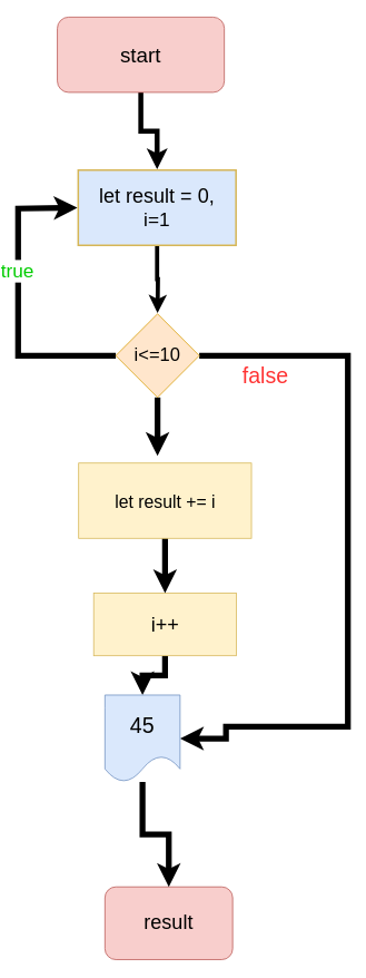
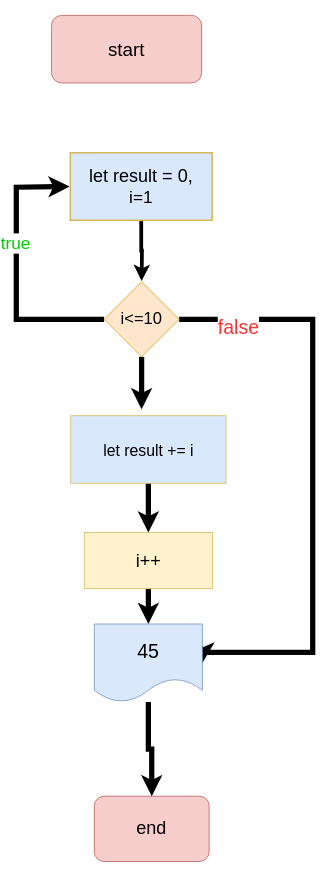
  <mxCell id="0" />
  <mxCell id="1" parent="0" />
- <mxCell id="2" style="edgeStyle=orthogonalEdgeStyle;rounded=0;orthogonalLoop=1;jettySize=auto;html=1;entryX=0.5;entryY=0;entryDx=0;entryDy=0;strokeWidth=6;" edge="1" parent="1" source="3" target="9"><mxGeometry relative="1" as="geometry" /></mxCell>
  <mxCell id="3" value="&lt;font style=&quot;font-size: 25px&quot;&gt;start&lt;/font&gt;" style="rounded=1;whiteSpace=wrap;html=1;fillColor=#f8cecc;strokeColor=#b85450;" vertex="1" parent="1"><mxGeometry x="67" y="20" width="200" height="90" as="geometry" /></mxCell>
  <mxCell id="4" style="edgeStyle=orthogonalEdgeStyle;rounded=0;orthogonalLoop=1;jettySize=auto;html=1;entryX=0;entryY=0.5;entryDx=0;entryDy=0;" edge="1" parent="1"><mxGeometry relative="1" as="geometry"><mxPoint x="147" y="405.333" as="targetPoint" /><Array as="points"><mxPoint x="57" y="775" /><mxPoint x="57" y="405" /></Array></mxGeometry></mxCell>
- <mxCell id="5" value="&lt;font style=&quot;font-size: 24px&quot;&gt;result&lt;/font&gt;" style="rounded=1;whiteSpace=wrap;html=1;fillColor=#f8cecc;strokeColor=#b85450;" vertex="1" parent="1"><mxGeometry x="124" y="1060.5" width="153" height="87" as="geometry" /></mxCell>
+ <mxCell id="5" value="&lt;font style=&quot;font-size: 24px&quot;&gt;end&lt;/font&gt;" style="rounded=1;whiteSpace=wrap;html=1;fillColor=#f8cecc;strokeColor=#b85450;" vertex="1" parent="1"><mxGeometry x="124" y="1060.5" width="153" height="87" as="geometry" /></mxCell>
  <mxCell id="6" style="edgeStyle=orthogonalEdgeStyle;rounded=0;orthogonalLoop=1;jettySize=auto;html=1;entryX=0.5;entryY=0;entryDx=0;entryDy=0;strokeWidth=7;" edge="1" parent="1" source="7" target="19"><mxGeometry relative="1" as="geometry" /></mxCell>
  <mxCell id="7" value="&lt;font style=&quot;font-size: 24px&quot;&gt;i++&lt;/font&gt;" style="rounded=0;whiteSpace=wrap;html=1;fillColor=#fff2cc;strokeColor=#d6b656;" vertex="1" parent="1"><mxGeometry x="110.5" y="709" width="171" height="75" as="geometry" /></mxCell>
  <mxCell id="8" style="edgeStyle=orthogonalEdgeStyle;rounded=0;orthogonalLoop=1;jettySize=auto;html=1;strokeWidth=5;" edge="1" parent="1" source="9"><mxGeometry relative="1" as="geometry"><mxPoint x="187" y="374" as="targetPoint" /></mxGeometry></mxCell>
  <mxCell id="9" value="&lt;font style=&quot;font-size: 24px&quot;&gt;let result = 0,&lt;br&gt;&lt;/font&gt;&lt;font style=&quot;font-size: 23px&quot;&gt;i=1&lt;/font&gt;&lt;br&gt;" style="rounded=0;whiteSpace=wrap;html=1;fillColor=#dae8fc;strokeColor=#d6b656;strokeWidth=2;perimeterSpacing=1;" vertex="1" parent="1"><mxGeometry x="92" y="203" width="189" height="90" as="geometry" /></mxCell>
  <mxCell id="10" style="edgeStyle=orthogonalEdgeStyle;rounded=0;orthogonalLoop=1;jettySize=auto;html=1;entryX=0;entryY=0.5;entryDx=0;entryDy=0;strokeWidth=7;" edge="1" parent="1" source="15" target="9"><mxGeometry relative="1" as="geometry"><Array as="points"><mxPoint x="20" y="425" /><mxPoint x="20" y="249" /></Array></mxGeometry></mxCell>
  <mxCell id="11" value="&lt;font style=&quot;font-size: 23px&quot; color=&quot;#00cc00&quot;&gt;true&lt;/font&gt;" style="text;html=1;resizable=0;points=[];align=center;verticalAlign=middle;labelBackgroundColor=#ffffff;" vertex="1" connectable="0" parent="10"><mxGeometry x="0.201" y="2" relative="1" as="geometry"><mxPoint as="offset" /></mxGeometry></mxCell>
  <mxCell id="12" style="edgeStyle=orthogonalEdgeStyle;rounded=0;orthogonalLoop=1;jettySize=auto;html=1;entryX=1;entryY=0.5;entryDx=0;entryDy=0;strokeWidth=7;" edge="1" parent="1" source="15" target="19"><mxGeometry relative="1" as="geometry"><Array as="points"><mxPoint x="415" y="425" /><mxPoint x="415" y="869" /><mxPoint x="269" y="869" /></Array></mxGeometry></mxCell>
  <mxCell id="13" value="&lt;span style=&quot;font-size: 26px&quot;&gt;&lt;font color=&quot;#ff3333&quot;&gt;false&lt;/font&gt;&lt;/span&gt;" style="text;html=1;resizable=0;points=[];align=center;verticalAlign=middle;labelBackgroundColor=#ffffff;" vertex="1" connectable="0" parent="12"><mxGeometry x="-0.518" y="-100" relative="1" as="geometry"><mxPoint as="offset" /></mxGeometry></mxCell>
  <mxCell id="14" style="edgeStyle=orthogonalEdgeStyle;rounded=0;orthogonalLoop=1;jettySize=auto;html=1;strokeWidth=7;" edge="1" parent="1" source="15"><mxGeometry relative="1" as="geometry"><mxPoint x="187" y="545" as="targetPoint" /></mxGeometry></mxCell>
  <mxCell id="15" value="&lt;font style=&quot;font-size: 22px&quot;&gt;i&amp;lt;=10&lt;/font&gt;" style="rhombus;whiteSpace=wrap;html=1;fillColor=#ffe6cc;strokeColor=#d79b00;" vertex="1" parent="1"><mxGeometry x="137" y="375" width="100" height="100" as="geometry" /></mxCell>
  <mxCell id="16" style="edgeStyle=orthogonalEdgeStyle;rounded=0;orthogonalLoop=1;jettySize=auto;html=1;entryX=0.5;entryY=0;entryDx=0;entryDy=0;strokeWidth=7;" edge="1" parent="1" source="17" target="7"><mxGeometry relative="1" as="geometry" /></mxCell>
- <mxCell id="17" value="&lt;font style=&quot;font-size: 21px&quot;&gt;let result += i&lt;/font&gt;" style="rounded=0;whiteSpace=wrap;html=1;fillColor=#fff2cc;strokeColor=#d6b656;direction=west;" vertex="1" parent="1"><mxGeometry x="92.5" y="553.5" width="207" height="90" as="geometry" /></mxCell>
+ <mxCell id="17" value="&lt;font style=&quot;font-size: 21px&quot;&gt;let result += i&lt;/font&gt;" style="rounded=0;whiteSpace=wrap;html=1;fillColor=#dae8fc;strokeColor=#d6b656;direction=west;" vertex="1" parent="1"><mxGeometry x="92.5" y="553.5" width="207" height="90" as="geometry" /></mxCell>
  <mxCell id="18" style="edgeStyle=orthogonalEdgeStyle;rounded=0;orthogonalLoop=1;jettySize=auto;html=1;entryX=0.5;entryY=0;entryDx=0;entryDy=0;strokeWidth=7;" edge="1" parent="1" source="19" target="5"><mxGeometry relative="1" as="geometry" /></mxCell>
- <mxCell id="19" value="&lt;font style=&quot;font-size: 26px&quot;&gt;45&lt;/font&gt;" style="shape=document;whiteSpace=wrap;html=1;boundedLbl=1;fillColor=#dae8fc;strokeColor=#6c8ebf;" vertex="1" parent="1"><mxGeometry x="124" y="831" width="90" height="104" as="geometry" /></mxCell>
+ <mxCell id="19" value="&lt;font style=&quot;font-size: 26px&quot;&gt;45&lt;/font&gt;" style="shape=document;whiteSpace=wrap;html=1;boundedLbl=1;fillColor=#dae8fc;strokeColor=#6c8ebf;" vertex="1" parent="1"><mxGeometry x="124" y="831" width="144" height="104" as="geometry" /></mxCell>
